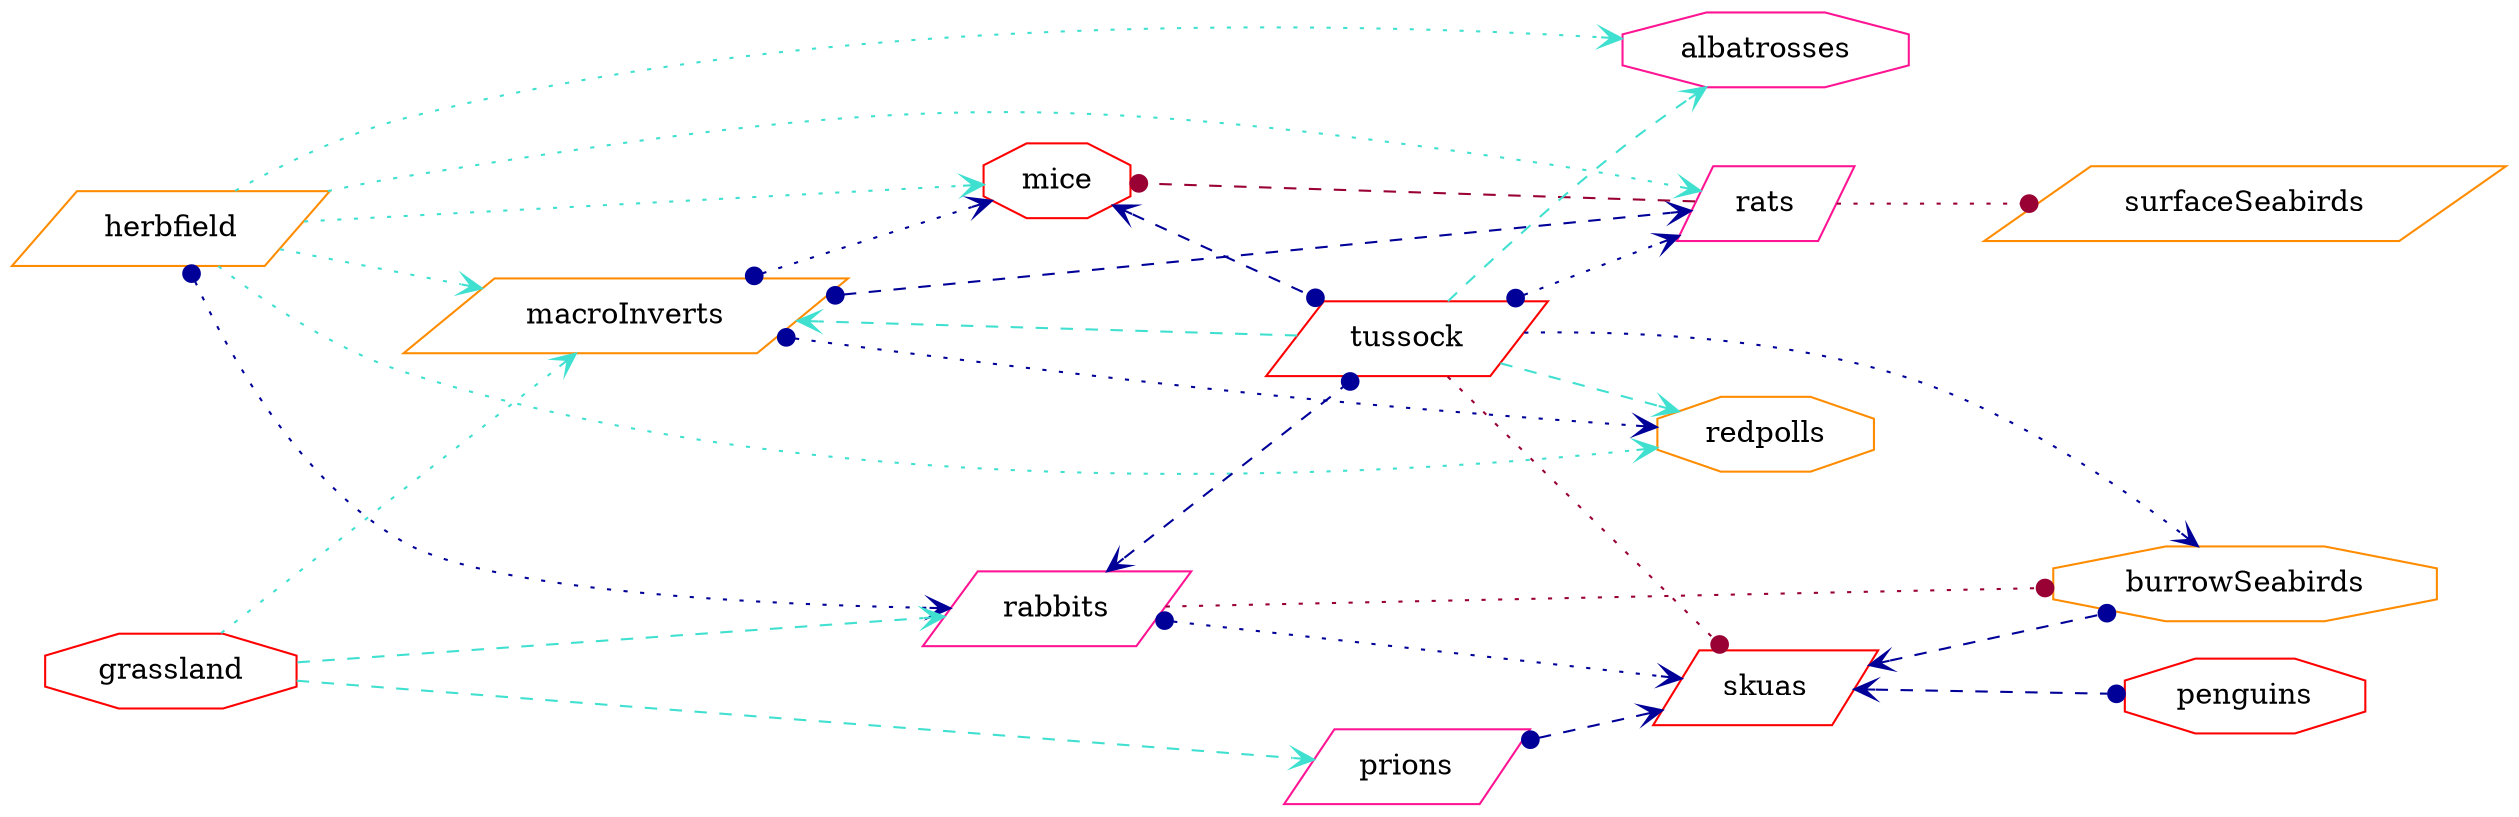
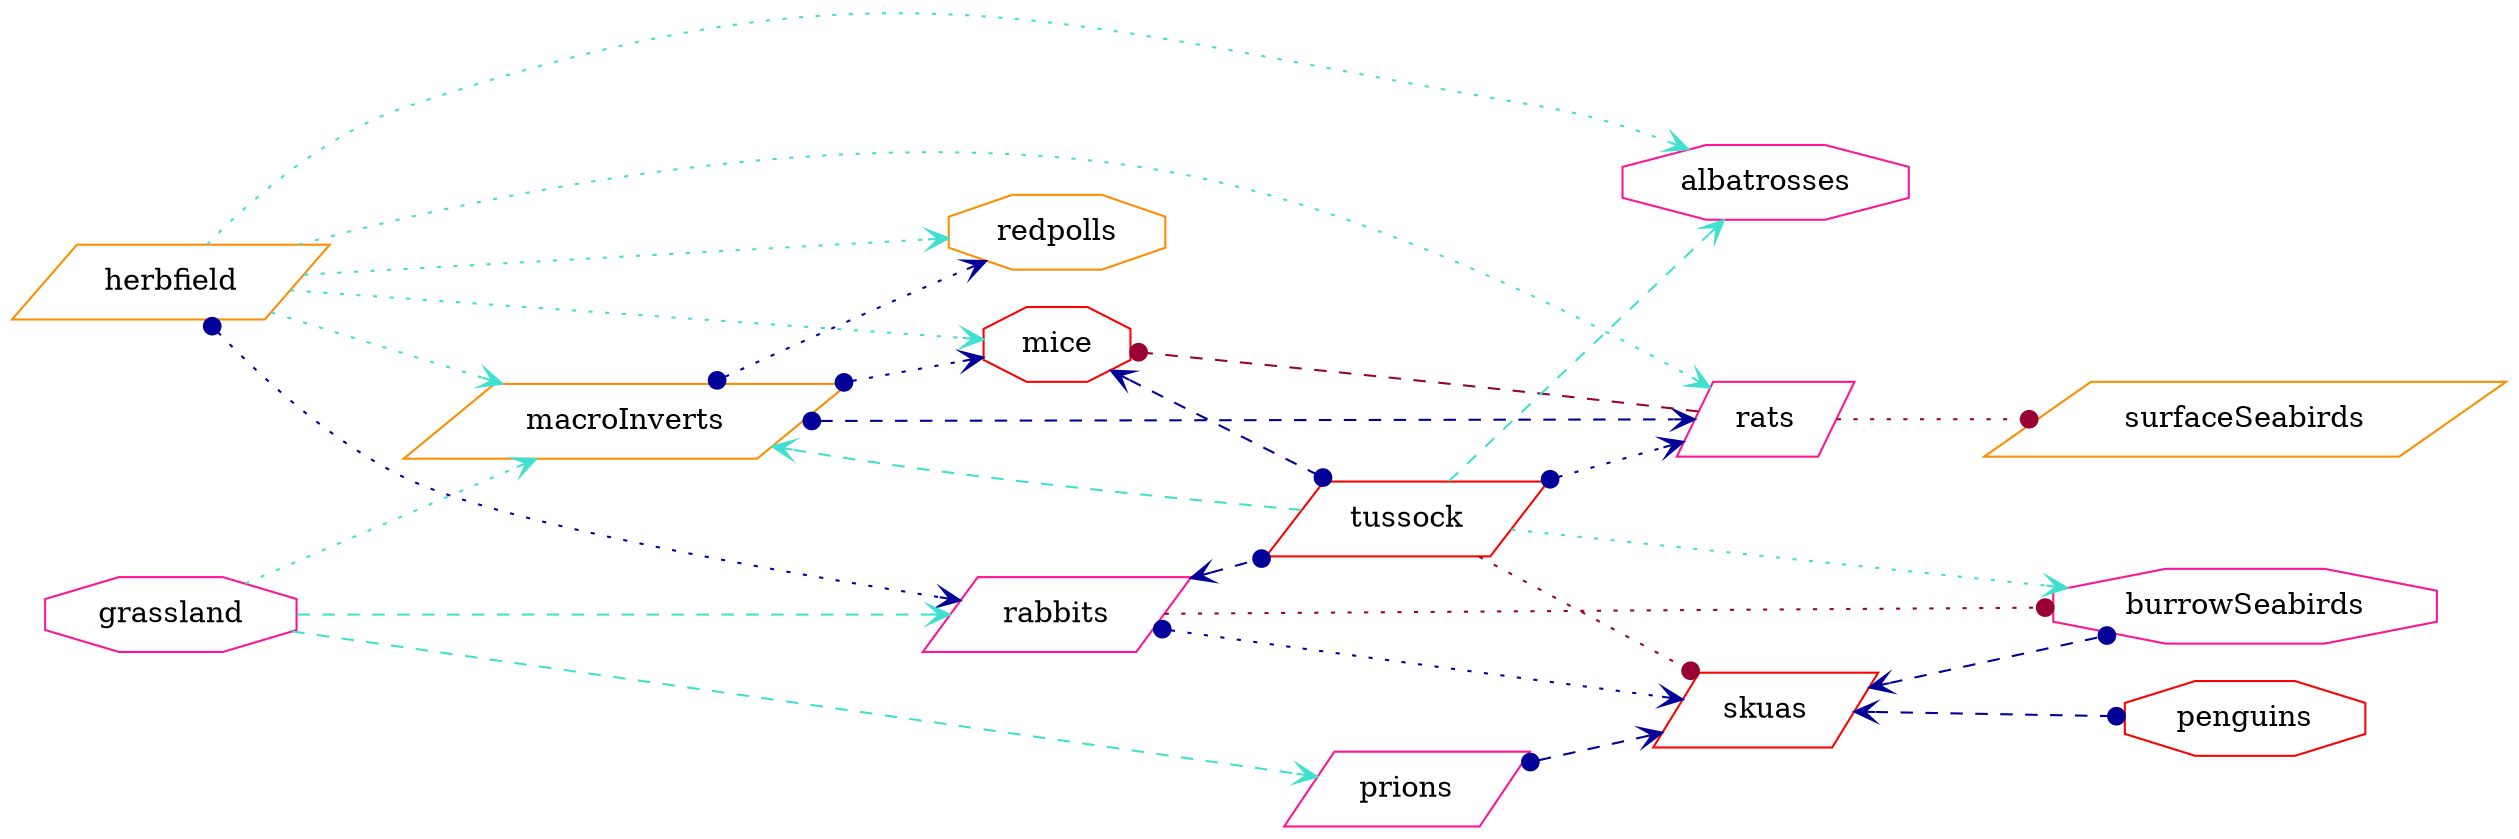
  digraph {
    rankdir=LR
    node [color=deeppink shape=parallelogram]
    edge [arrowhead=vee arrowtail=none color="#40e0d0" dir=both style=dotted]
    herbfield [color=darkorange]
    albatrosses [shape=octagon]
    macroInverts [color=darkorange]
    mice [color=red shape=octagon]
    rats
    redpolls [color=darkorange shape=octagon]
    rabbits
    tussock [color=red]
    surfaceSeabirds [color=darkorange]
    skuas [color=red]
-   burrowSeabirds [color=darkorange shape=octagon]
+   burrowSeabirds [shape=octagon]
    penguins [color=red shape=octagon]
-   grassland [color=red shape=octagon]
+   grassland [shape=octagon]
    prions
    herbfield -> albatrosses
    herbfield -> macroInverts
    herbfield -> mice
    herbfield -> rats
    herbfield -> redpolls
    herbfield -> rabbits [arrowtail=dot color="#000099"]
    macroInverts -> mice [arrowtail=dot color="#000099"]
    macroInverts -> rats [arrowtail=dot color="#000099" style=dashed]
    macroInverts -> redpolls [arrowtail=dot color="#000099"]
    mice -> tussock [arrowhead=dot arrowtail=vee color="#000099" style=dashed]
    rats -> mice [arrowhead=dot color="#990033" style=dashed]
    rats -> surfaceSeabirds [arrowhead=dot color="#990033"]
    rabbits -> tussock [arrowhead=dot arrowtail=vee color="#000099" style=dashed]
    rabbits -> skuas [arrowtail=dot color="#000099"]
    rabbits -> burrowSeabirds [arrowhead=dot color="#990033"]
    tussock -> albatrosses [style=dashed]
    tussock -> macroInverts [style=dashed]
    tussock -> rats [arrowtail=dot color="#000099"]
-   tussock -> redpolls [style=dashed]
    tussock -> skuas [arrowhead=dot color="#990033"]
-   tussock -> burrowSeabirds [color="#000099"]
+   tussock -> burrowSeabirds
    skuas -> burrowSeabirds [arrowhead=dot arrowtail=vee color="#000099" style=dashed]
    skuas -> penguins [arrowhead=dot arrowtail=vee color="#000099" style=dashed]
    grassland -> macroInverts
    grassland -> rabbits [style=dashed]
    grassland -> prions [style=dashed]
    prions -> skuas [arrowtail=dot color="#000099" style=dashed]
  }
